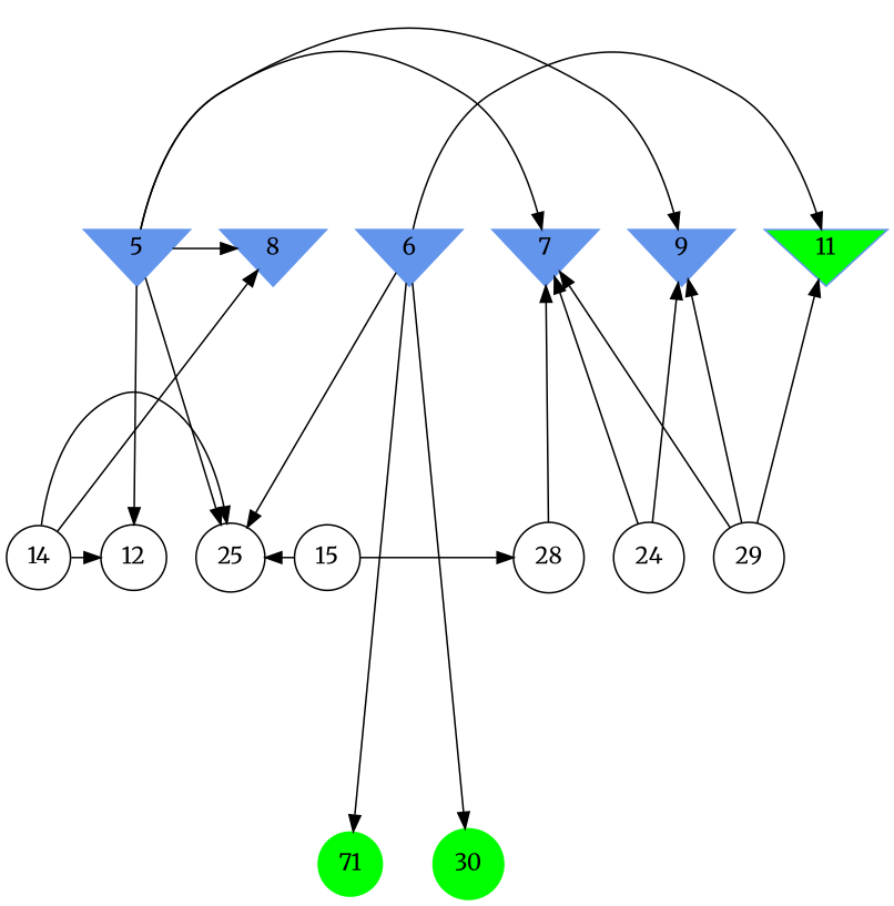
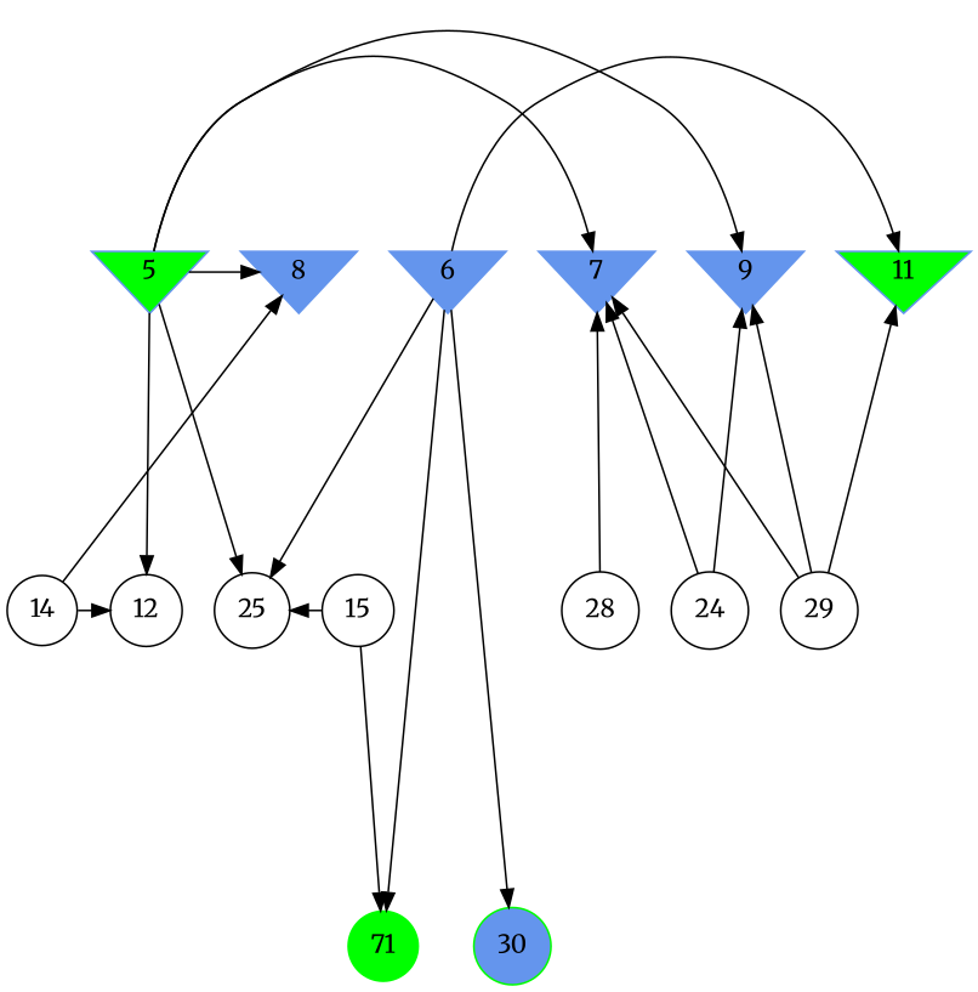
  digraph {
    fontname=Merriweather
    ranksep=2.0
    node [color=black fontname=Merriweather shape=circle style=filled]
    edge [fontname=Merriweather]
-   5 [color=cornflowerblue shape=invtriangle]
+   5 [color=cornflowerblue shape=invtriangle fillcolor=green]
    6 [color=cornflowerblue shape=invtriangle]
    7 [color=cornflowerblue shape=invtriangle]
    8 [color=cornflowerblue shape=invtriangle]
    9 [color=cornflowerblue shape=invtriangle]
    11 [color=cornflowerblue fillcolor=green shape=invtriangle]
    12 [style=""]
    14 [style=""]
    15 [style=""]
    24 [style=""]
    25 [style=""]
    28 [style=""]
    29 [style=""]
-   30 [color=green]
+   30 [color=green fillcolor=cornflowerblue]
    n15 [color=green label=71]
    subgraph sub_1 {
      rank=same
      5
      6
      7
      8
      9
      11
    }
    subgraph sub_2 {
      rank=same
      12
      14
      15
      24
      25
      28
      29
    }
    subgraph sub_3 {
      rank=same
      30
      n15
    }
    5 -> 7
    5 -> 8
    5 -> 9
    5 -> 12
    5 -> 25
    6 -> 11
    6 -> 25
    6 -> 30
    6 -> n15
    14 -> 8
    14 -> 12
-   14 -> 25
    15 -> 25
-   15 -> 28
+   15 -> n15
    24 -> 7
    24 -> 9
    28 -> 7
    29 -> 7
    29 -> 9
    29 -> 11
  }
